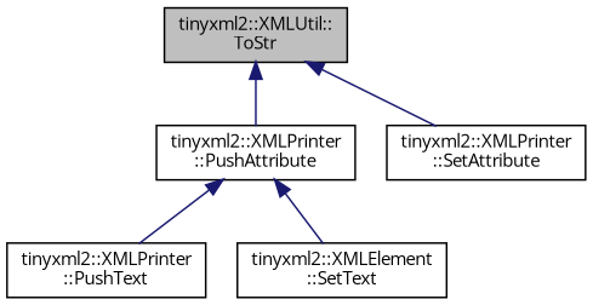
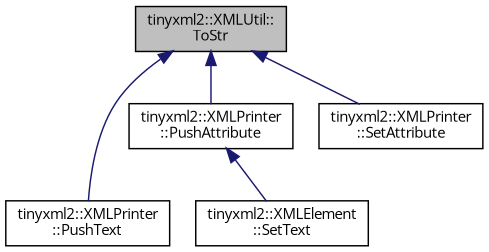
  digraph {
    fontname="Open Sans"
    rankdir=TB
    node [color=black fillcolor=white fontname="Open Sans" fontsize=10 shape=record style=filled]
    edge [color=midnightblue dir=back fontname="Open Sans" fontsize=10 labelfontname=Helvetica labelfontsize=10 style=solid]
    n1 [fillcolor=grey75 fontcolor=black height=0.2 label="tinyxml2::XMLUtil::\lToStr" width=0.4]
    n2 [height=0.2 label="tinyxml2::XMLPrinter\l::PushAttribute" width=0.4]
    n3 [height=0.2 label="tinyxml2::XMLPrinter\l::PushText" width=0.4]
    n4 [height=0.2 label="tinyxml2::XMLPrinter\l::SetAttribute" width=0.4]
    n5 [height=0.2 label="tinyxml2::XMLElement\l::SetText" width=0.4]
    n1 -> n2
-   n2 -> n3
+   n1 -> n3
    n1 -> n4
    n2 -> n5
  }
